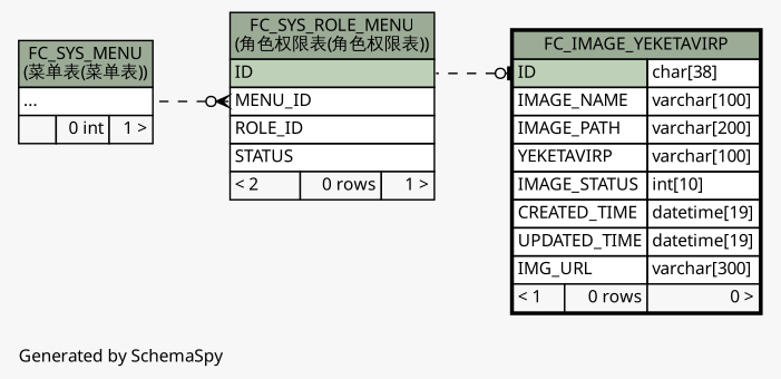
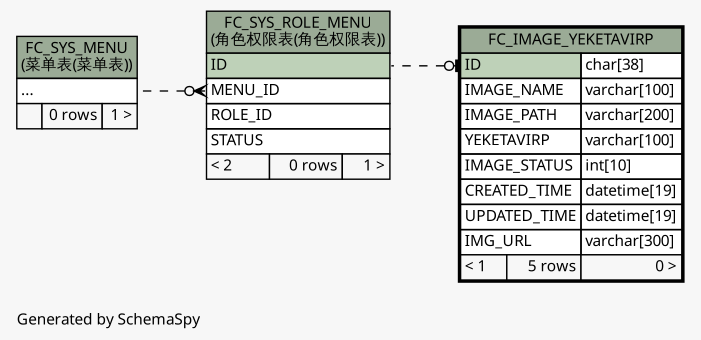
  digraph {
    bgcolor="#f7f7f7"
    fontname="Microsoft YaHei"
    fontsize=11
    label="\nGenerated by SchemaSpy"
    labeljust=l
    nodesep=0.18
    rankdir=RL
    ranksep=0.46
    node [fontname="Microsoft YaHei" fontsize=11 shape=plaintext]
    edge [arrowhead=none arrowsize=0.8 dir=back style=dashed]
-   n1 [label=<     <TABLE BORDER="2" CELLBORDER="1" CELLSPACING="0" BGCOLOR="#ffffff">       <TR><TD COLSPAN="3" BGCOLOR="#9bab96" ALIGN="CENTER">FC_IMAGE_YEKETAVIRP</TD></TR>       <TR><TD PORT="ID" COLSPAN="2" BGCOLOR="#bed1b8" ALIGN="LEFT">ID</TD><TD PORT="ID.type" ALIGN="LEFT">char[38]</TD></TR>       <TR><TD PORT="IMAGE_NAME" COLSPAN="2" ALIGN="LEFT">IMAGE_NAME</TD><TD PORT="IMAGE_NAME.type" ALIGN="LEFT">varchar[100]</TD></TR>       <TR><TD PORT="IMAGE_PATH" COLSPAN="2" ALIGN="LEFT">IMAGE_PATH</TD><TD PORT="IMAGE_PATH.type" ALIGN="LEFT">varchar[200]</TD></TR>       <TR><TD PORT="YEKETAVIRP" COLSPAN="2" ALIGN="LEFT">YEKETAVIRP</TD><TD PORT="YEKETAVIRP.type" ALIGN="LEFT">varchar[100]</TD></TR>       <TR><TD PORT="IMAGE_STATUS" COLSPAN="2" ALIGN="LEFT">IMAGE_STATUS</TD><TD PORT="IMAGE_STATUS.type" ALIGN="LEFT">int[10]</TD></TR>       <TR><TD PORT="CREATED_TIME" COLSPAN="2" ALIGN="LEFT">CREATED_TIME</TD><TD PORT="CREATED_TIME.type" ALIGN="LEFT">datetime[19]</TD></TR>       <TR><TD PORT="UPDATED_TIME" COLSPAN="2" ALIGN="LEFT">UPDATED_TIME</TD><TD PORT="UPDATED_TIME.type" ALIGN="LEFT">datetime[19]</TD></TR>       <TR><TD PORT="IMG_URL" COLSPAN="2" ALIGN="LEFT">IMG_URL</TD><TD PORT="IMG_URL.type" ALIGN="LEFT">varchar[300]</TD></TR>       <TR><TD ALIGN="LEFT" BGCOLOR="#f7f7f7">&lt; 1</TD><TD ALIGN="RIGHT" BGCOLOR="#f7f7f7">0 rows</TD><TD ALIGN="RIGHT" BGCOLOR="#f7f7f7">0 &gt;</TD></TR>     </TABLE>>]
+   n1 [label=<     <TABLE BORDER="2" CELLBORDER="1" CELLSPACING="0" BGCOLOR="#ffffff">       <TR><TD COLSPAN="3" BGCOLOR="#9bab96" ALIGN="CENTER">FC_IMAGE_YEKETAVIRP</TD></TR>       <TR><TD PORT="ID" COLSPAN="2" BGCOLOR="#bed1b8" ALIGN="LEFT">ID</TD><TD PORT="ID.type" ALIGN="LEFT">char[38]</TD></TR>       <TR><TD PORT="IMAGE_NAME" COLSPAN="2" ALIGN="LEFT">IMAGE_NAME</TD><TD PORT="IMAGE_NAME.type" ALIGN="LEFT">varchar[100]</TD></TR>       <TR><TD PORT="IMAGE_PATH" COLSPAN="2" ALIGN="LEFT">IMAGE_PATH</TD><TD PORT="IMAGE_PATH.type" ALIGN="LEFT">varchar[200]</TD></TR>       <TR><TD PORT="YEKETAVIRP" COLSPAN="2" ALIGN="LEFT">YEKETAVIRP</TD><TD PORT="YEKETAVIRP.type" ALIGN="LEFT">varchar[100]</TD></TR>       <TR><TD PORT="IMAGE_STATUS" COLSPAN="2" ALIGN="LEFT">IMAGE_STATUS</TD><TD PORT="IMAGE_STATUS.type" ALIGN="LEFT">int[10]</TD></TR>       <TR><TD PORT="CREATED_TIME" COLSPAN="2" ALIGN="LEFT">CREATED_TIME</TD><TD PORT="CREATED_TIME.type" ALIGN="LEFT">datetime[19]</TD></TR>       <TR><TD PORT="UPDATED_TIME" COLSPAN="2" ALIGN="LEFT">UPDATED_TIME</TD><TD PORT="UPDATED_TIME.type" ALIGN="LEFT">datetime[19]</TD></TR>       <TR><TD PORT="IMG_URL" COLSPAN="2" ALIGN="LEFT">IMG_URL</TD><TD PORT="IMG_URL.type" ALIGN="LEFT">varchar[300]</TD></TR>       <TR><TD ALIGN="LEFT" BGCOLOR="#f7f7f7">&lt; 1</TD><TD ALIGN="RIGHT" BGCOLOR="#f7f7f7">5 rows</TD><TD ALIGN="RIGHT" BGCOLOR="#f7f7f7">0 &gt;</TD></TR>     </TABLE>>]
    n2 [label=<     <TABLE BORDER="0" CELLBORDER="1" CELLSPACING="0" BGCOLOR="#ffffff">       <TR><TD COLSPAN="3" BGCOLOR="#9bab96" ALIGN="CENTER">FC_SYS_ROLE_MENU<br/>(角色权限表(角色权限表))</TD></TR>       <TR><TD PORT="ID" COLSPAN="3" BGCOLOR="#bed1b8" ALIGN="LEFT">ID</TD></TR>       <TR><TD PORT="MENU_ID" COLSPAN="3" ALIGN="LEFT">MENU_ID</TD></TR>       <TR><TD PORT="ROLE_ID" COLSPAN="3" ALIGN="LEFT">ROLE_ID</TD></TR>       <TR><TD PORT="STATUS" COLSPAN="3" ALIGN="LEFT">STATUS</TD></TR>       <TR><TD ALIGN="LEFT" BGCOLOR="#f7f7f7">&lt; 2</TD><TD ALIGN="RIGHT" BGCOLOR="#f7f7f7">0 rows</TD><TD ALIGN="RIGHT" BGCOLOR="#f7f7f7">1 &gt;</TD></TR>     </TABLE>>]
-   n3 [label=<     <TABLE BORDER="0" CELLBORDER="1" CELLSPACING="0" BGCOLOR="#ffffff">       <TR><TD COLSPAN="3" BGCOLOR="#9bab96" ALIGN="CENTER">FC_SYS_MENU<br/>(菜单表(菜单表))</TD></TR>       <TR><TD PORT="elipses" COLSPAN="3" ALIGN="LEFT">...</TD></TR>       <TR><TD ALIGN="LEFT" BGCOLOR="#f7f7f7">  </TD><TD ALIGN="RIGHT" BGCOLOR="#f7f7f7">0 int</TD><TD ALIGN="RIGHT" BGCOLOR="#f7f7f7">1 &gt;</TD></TR>     </TABLE>>]
+   n3 [label=<     <TABLE BORDER="0" CELLBORDER="1" CELLSPACING="0" BGCOLOR="#ffffff">       <TR><TD COLSPAN="3" BGCOLOR="#9bab96" ALIGN="CENTER">FC_SYS_MENU<br/>(菜单表(菜单表))</TD></TR>       <TR><TD PORT="elipses" COLSPAN="3" ALIGN="LEFT">...</TD></TR>       <TR><TD ALIGN="LEFT" BGCOLOR="#f7f7f7">  </TD><TD ALIGN="RIGHT" BGCOLOR="#f7f7f7">0 rows</TD><TD ALIGN="RIGHT" BGCOLOR="#f7f7f7">1 &gt;</TD></TR>     </TABLE>>]
    n1 -> n2 [arrowtail=teeodot headport="ID:e" tailport="ID:w"]
    n2 -> n3 [arrowtail=crowodot headport="elipses:e" tailport="MENU_ID:w"]
  }
